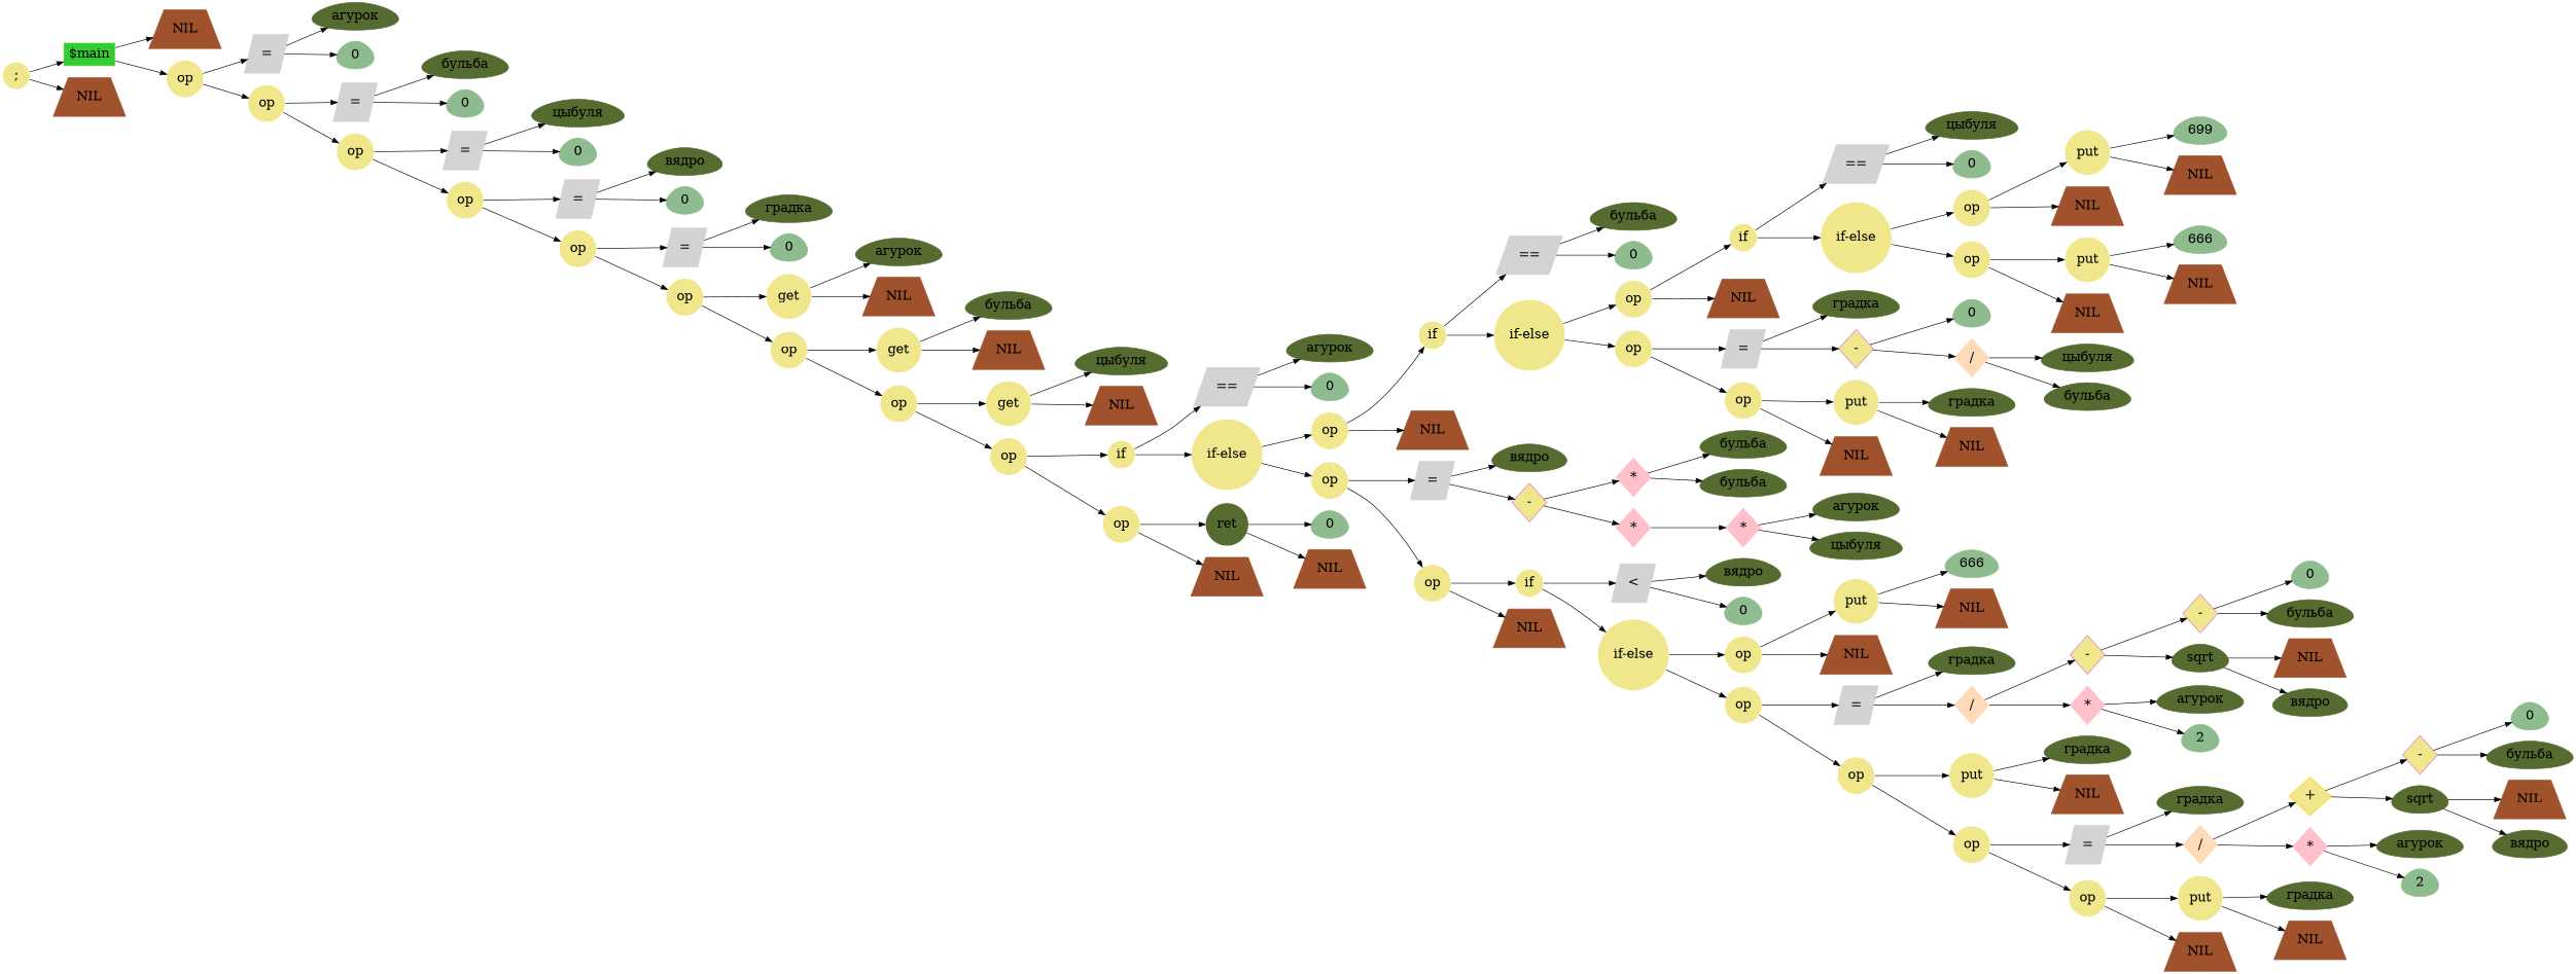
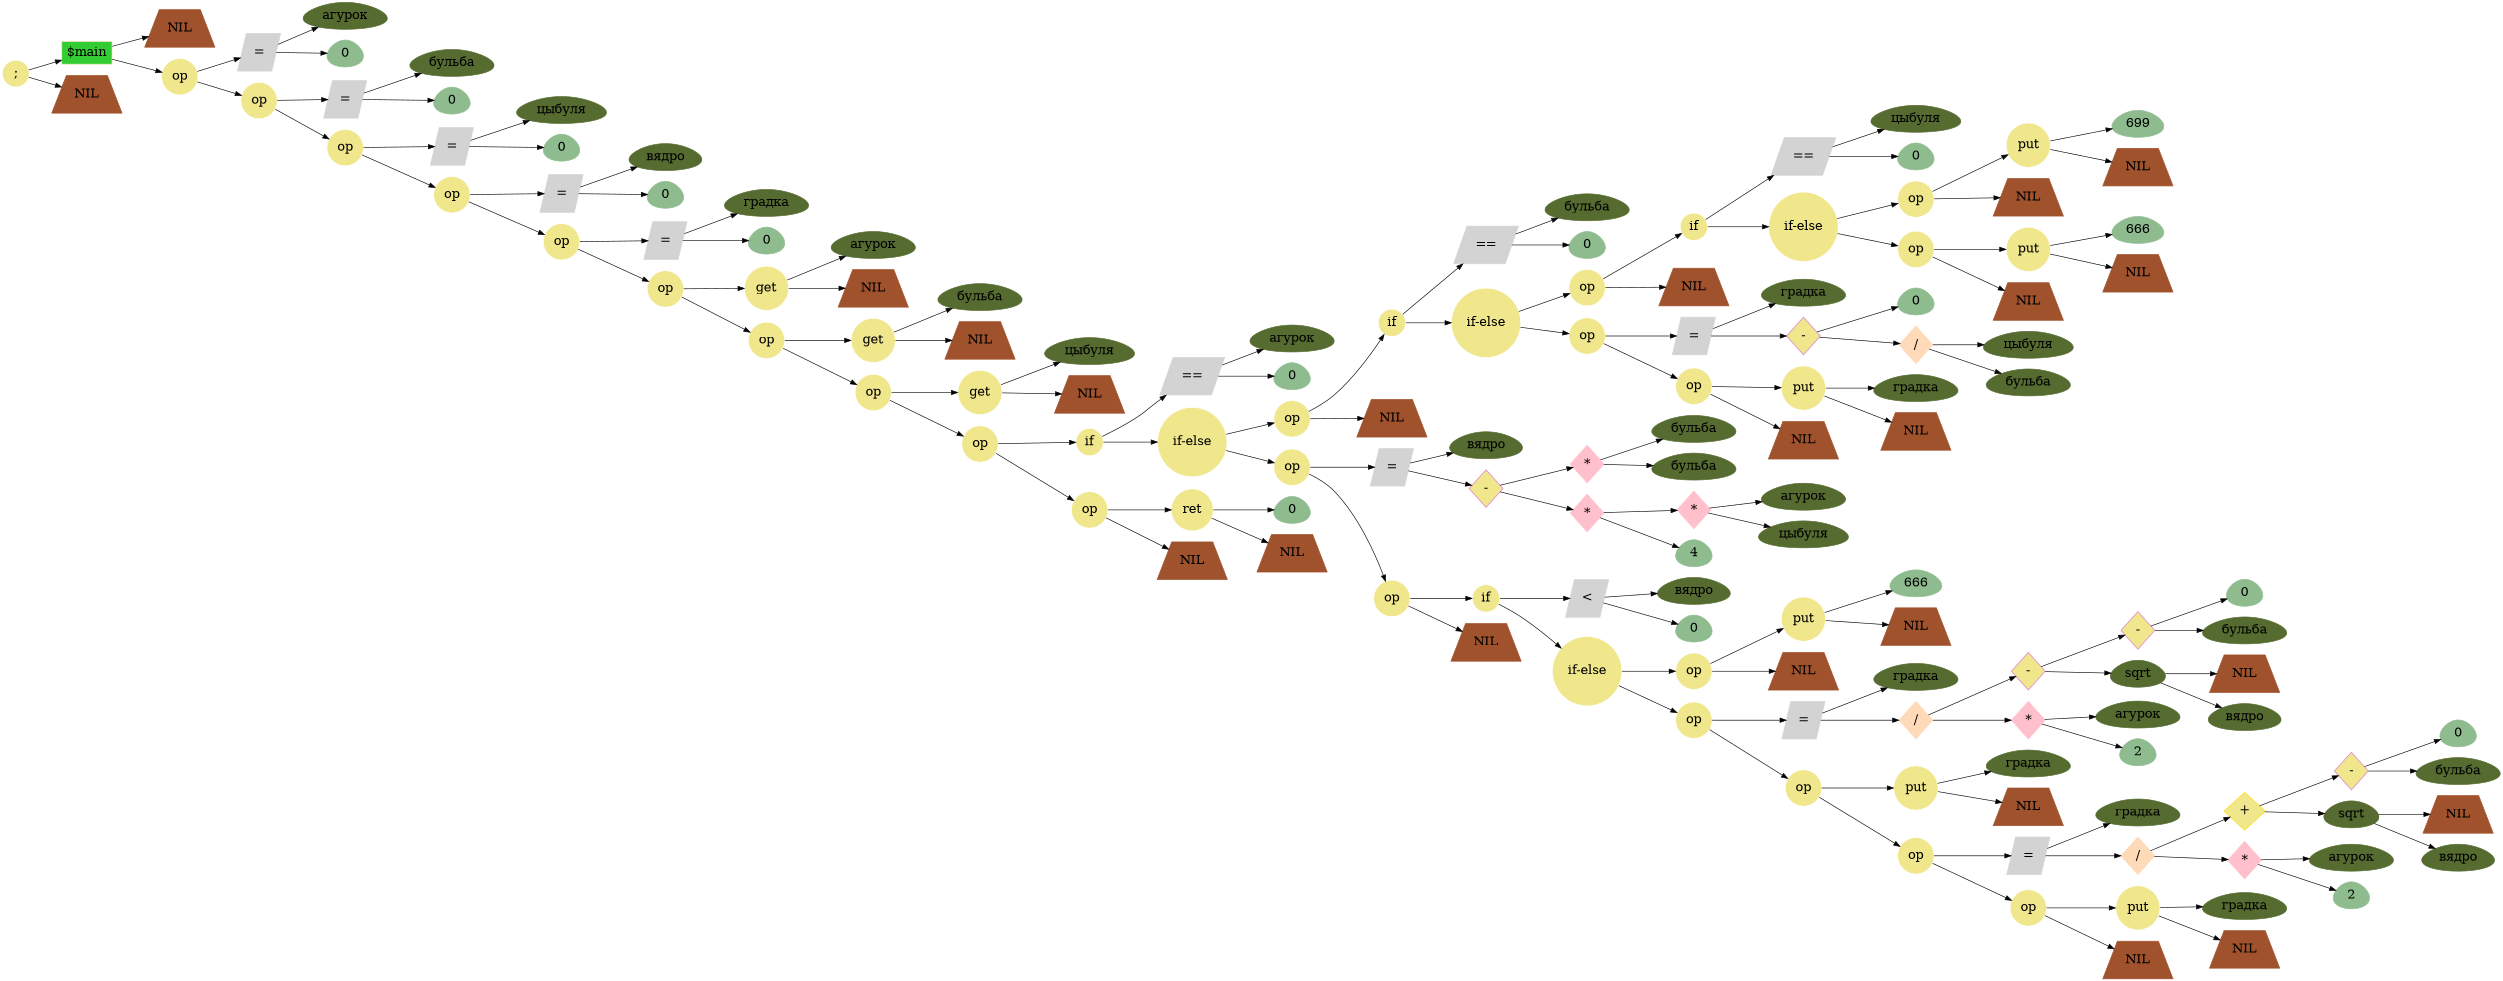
  digraph {
    rankdir=LR
    node [color="#ffffff" fillcolor="#F0E68C" fontsize=20 shape=egg style=filled]
    edge [color="#000000" fontsize=20]
    n1 [label=";" shape=circle]
    n2 [color="#ffe4c4" fillcolor="#32CD32" label="$main" shape=box]
    n3 [color="#A0522D" fillcolor="#A0522D" label=NIL shape=trapezium]
    n4 [color="#A0522D" fillcolor="#A0522D" label=NIL shape=trapezium]
    n5 [label=op shape=circle]
    n6 [color="#D3D3D3" fillcolor="#D3D3D3" label="=" shape=parallelogram]
    n7 [label=op shape=circle]
    n8 [color="#556b2f" fillcolor="#556b2f" label="агурок"]
    n9 [color="#8fbc8f" fillcolor="#8fbc8f" label=0]
    n10 [color="#D3D3D3" fillcolor="#D3D3D3" label="=" shape=parallelogram]
    n11 [label=op shape=circle]
    n12 [color="#556b2f" fillcolor="#556b2f" label="бульба"]
    n13 [color="#8fbc8f" fillcolor="#8fbc8f" label=0]
    n14 [color="#D3D3D3" fillcolor="#D3D3D3" label="=" shape=parallelogram]
    n15 [label=op shape=circle]
    n16 [color="#556b2f" fillcolor="#556b2f" label="цыбуля"]
    n17 [color="#8fbc8f" fillcolor="#8fbc8f" label=0]
    n18 [color="#D3D3D3" fillcolor="#D3D3D3" label="=" shape=parallelogram]
    n19 [label=op shape=circle]
    n20 [color="#556b2f" fillcolor="#556b2f" label="вядро"]
    n21 [color="#8fbc8f" fillcolor="#8fbc8f" label=0]
    n22 [color="#D3D3D3" fillcolor="#D3D3D3" label="=" shape=parallelogram]
    n23 [label=op shape=circle]
    n24 [color="#556b2f" fillcolor="#556b2f" label="градка"]
    n25 [color="#8fbc8f" fillcolor="#8fbc8f" label=0]
    n26 [label=get shape=circle]
    n27 [label=op shape=circle]
    n28 [color="#556b2f" fillcolor="#556b2f" label="агурок"]
    n29 [color="#A0522D" fillcolor="#A0522D" label=NIL shape=trapezium]
    n30 [label=get shape=circle]
    n31 [label=op shape=circle]
    n32 [color="#556b2f" fillcolor="#556b2f" label="бульба"]
    n33 [color="#A0522D" fillcolor="#A0522D" label=NIL shape=trapezium]
    n34 [label=get shape=circle]
    n35 [label=op shape=circle]
    n36 [color="#556b2f" fillcolor="#556b2f" label="цыбуля"]
    n37 [color="#A0522D" fillcolor="#A0522D" label=NIL shape=trapezium]
    n38 [label=if shape=circle]
    n39 [label=op shape=circle]
    n40 [color="#D3D3D3" fillcolor="#D3D3D3" label="==" shape=parallelogram]
    n41 [label="if-else" shape=circle]
-   n42 [fillcolor="#556b2f" label=ret shape=circle]
+   n42 [label=ret shape=circle]
    n43 [color="#A0522D" fillcolor="#A0522D" label=NIL shape=trapezium]
    n44 [color="#556b2f" fillcolor="#556b2f" label="агурок"]
    n45 [color="#8fbc8f" fillcolor="#8fbc8f" label=0]
    n46 [label=op shape=circle]
    n47 [label=op shape=circle]
    n48 [label=if shape=circle]
    n49 [color="#A0522D" fillcolor="#A0522D" label=NIL shape=trapezium]
    n50 [color="#D3D3D3" fillcolor="#D3D3D3" label="=" shape=parallelogram]
    n51 [label=op shape=circle]
    n52 [color="#D3D3D3" fillcolor="#D3D3D3" label="==" shape=parallelogram]
    n53 [label="if-else" shape=circle]
    n54 [color="#556b2f" fillcolor="#556b2f" label="бульба"]
    n55 [color="#8fbc8f" fillcolor="#8fbc8f" label=0]
    n56 [label=op shape=circle]
    n57 [label=op shape=circle]
    n58 [label=if shape=circle]
    n59 [color="#A0522D" fillcolor="#A0522D" label=NIL shape=trapezium]
    n60 [color="#D3D3D3" fillcolor="#D3D3D3" label="=" shape=parallelogram]
    n61 [label=op shape=circle]
    n62 [color="#D3D3D3" fillcolor="#D3D3D3" label="==" shape=parallelogram]
    n63 [label="if-else" shape=circle]
    n64 [color="#556b2f" fillcolor="#556b2f" label="цыбуля"]
    n65 [color="#8fbc8f" fillcolor="#8fbc8f" label=0]
    n66 [label=op shape=circle]
    n67 [label=op shape=circle]
    n68 [label=put shape=circle]
    n69 [color="#A0522D" fillcolor="#A0522D" label=NIL shape=trapezium]
    n70 [label=put shape=circle]
    n71 [color="#A0522D" fillcolor="#A0522D" label=NIL shape=trapezium]
    n72 [color="#8fbc8f" fillcolor="#8fbc8f" label=699]
    n73 [color="#A0522D" fillcolor="#A0522D" label=NIL shape=trapezium]
    n74 [color="#8fbc8f" fillcolor="#8fbc8f" label=666]
    n75 [color="#A0522D" fillcolor="#A0522D" label=NIL shape=trapezium]
    n76 [color="#556b2f" fillcolor="#556b2f" label="градка"]
    n77 [color="#da70d6" label="-" shape=diamond]
    n78 [label=put shape=circle]
    n79 [color="#A0522D" fillcolor="#A0522D" label=NIL shape=trapezium]
    n80 [color="#8fbc8f" fillcolor="#8fbc8f" label=0]
    n81 [color="#ffdab9" fillcolor="#FFDAB9" label="/" shape=diamond]
    n82 [color="#556b2f" fillcolor="#556b2f" label="цыбуля"]
    n83 [color="#556b2f" fillcolor="#556b2f" label="бульба"]
    n84 [color="#556b2f" fillcolor="#556b2f" label="градка"]
    n85 [color="#A0522D" fillcolor="#A0522D" label=NIL shape=trapezium]
    n86 [color="#556b2f" fillcolor="#556b2f" label="вядро"]
    n87 [color="#da70d6" label="-" shape=diamond]
    n88 [label=if shape=circle]
    n89 [color="#A0522D" fillcolor="#A0522D" label=NIL shape=trapezium]
    n90 [color="#FFC0CB" fillcolor="#FFC0CB" label="*" shape=diamond]
    n91 [color="#FFC0CB" fillcolor="#FFC0CB" label="*" shape=diamond]
    n92 [color="#556b2f" fillcolor="#556b2f" label="бульба"]
    n93 [color="#556b2f" fillcolor="#556b2f" label="бульба"]
    n94 [color="#FFC0CB" fillcolor="#FFC0CB" label="*" shape=diamond]
+   n95 [color="#8fbc8f" fillcolor="#8fbc8f" label=4]
    n96 [color="#556b2f" fillcolor="#556b2f" label="агурок"]
    n97 [color="#556b2f" fillcolor="#556b2f" label="цыбуля"]
    n98 [color="#D3D3D3" fillcolor="#D3D3D3" label="<" shape=parallelogram]
    n99 [label="if-else" shape=circle]
    n100 [color="#556b2f" fillcolor="#556b2f" label="вядро"]
    n101 [color="#8fbc8f" fillcolor="#8fbc8f" label=0]
    n102 [label=op shape=circle]
    n103 [label=op shape=circle]
    n104 [label=put shape=circle]
    n105 [color="#A0522D" fillcolor="#A0522D" label=NIL shape=trapezium]
    n106 [color="#D3D3D3" fillcolor="#D3D3D3" label="=" shape=parallelogram]
    n107 [label=op shape=circle]
    n108 [color="#8fbc8f" fillcolor="#8fbc8f" label=666]
    n109 [color="#A0522D" fillcolor="#A0522D" label=NIL shape=trapezium]
    n110 [color="#556b2f" fillcolor="#556b2f" label="градка"]
    n111 [color="#ffdab9" fillcolor="#FFDAB9" label="/" shape=diamond]
    n112 [label=put shape=circle]
    n113 [label=op shape=circle]
    n114 [color="#da70d6" label="-" shape=diamond]
    n115 [color="#FFC0CB" fillcolor="#FFC0CB" label="*" shape=diamond]
    n116 [color="#da70d6" label="-" shape=diamond]
    n117 [color="#556b2f" fillcolor="#556b2f" label=sqrt]
    n118 [color="#556b2f" fillcolor="#556b2f" label="агурок"]
    n119 [color="#8fbc8f" fillcolor="#8fbc8f" label=2]
    n120 [color="#8fbc8f" fillcolor="#8fbc8f" label=0]
    n121 [color="#556b2f" fillcolor="#556b2f" label="бульба"]
    n122 [color="#A0522D" fillcolor="#A0522D" label=NIL shape=trapezium]
    n123 [color="#556b2f" fillcolor="#556b2f" label="вядро"]
    n124 [color="#556b2f" fillcolor="#556b2f" label="градка"]
    n125 [color="#A0522D" fillcolor="#A0522D" label=NIL shape=trapezium]
    n126 [color="#D3D3D3" fillcolor="#D3D3D3" label="=" shape=parallelogram]
    n127 [label=op shape=circle]
    n128 [color="#556b2f" fillcolor="#556b2f" label="градка"]
    n129 [color="#ffdab9" fillcolor="#FFDAB9" label="/" shape=diamond]
    n130 [label=put shape=circle]
    n131 [color="#A0522D" fillcolor="#A0522D" label=NIL shape=trapezium]
    n132 [color="#FFD700" label="+" shape=diamond]
    n133 [color="#FFC0CB" fillcolor="#FFC0CB" label="*" shape=diamond]
    n134 [color="#da70d6" label="-" shape=diamond]
    n135 [color="#556b2f" fillcolor="#556b2f" label=sqrt]
    n136 [color="#556b2f" fillcolor="#556b2f" label="агурок"]
    n137 [color="#8fbc8f" fillcolor="#8fbc8f" label=2]
    n138 [color="#8fbc8f" fillcolor="#8fbc8f" label=0]
    n139 [color="#556b2f" fillcolor="#556b2f" label="бульба"]
    n140 [color="#A0522D" fillcolor="#A0522D" label=NIL shape=trapezium]
    n141 [color="#556b2f" fillcolor="#556b2f" label="вядро"]
    n142 [color="#556b2f" fillcolor="#556b2f" label="градка"]
    n143 [color="#A0522D" fillcolor="#A0522D" label=NIL shape=trapezium]
    n144 [color="#8fbc8f" fillcolor="#8fbc8f" label=0]
    n145 [color="#A0522D" fillcolor="#A0522D" label=NIL shape=trapezium]
    n1 -> n2
    n1 -> n3
    n2 -> n4
    n2 -> n5
    n5 -> n6
    n5 -> n7
    n6 -> n8
    n6 -> n9
    n7 -> n10
    n7 -> n11
    n10 -> n12
    n10 -> n13
    n11 -> n14
    n11 -> n15
    n14 -> n16
    n14 -> n17
    n15 -> n18
    n15 -> n19
    n18 -> n20
    n18 -> n21
    n19 -> n22
    n19 -> n23
    n22 -> n24
    n22 -> n25
    n23 -> n26
    n23 -> n27
    n26 -> n28
    n26 -> n29
    n27 -> n30
    n27 -> n31
    n30 -> n32
    n30 -> n33
    n31 -> n34
    n31 -> n35
    n34 -> n36
    n34 -> n37
    n35 -> n38
    n35 -> n39
    n38 -> n40
    n38 -> n41
    n39 -> n42
    n39 -> n43
    n40 -> n44
    n40 -> n45
    n41 -> n46
    n41 -> n47
    n42 -> n144
    n42 -> n145
    n46 -> n48
    n46 -> n49
    n47 -> n50
    n47 -> n51
    n48 -> n52
    n48 -> n53
    n50 -> n86
    n50 -> n87
    n51 -> n88
    n51 -> n89
    n52 -> n54
    n52 -> n55
    n53 -> n56
    n53 -> n57
    n56 -> n58
    n56 -> n59
    n57 -> n60
    n57 -> n61
    n58 -> n62
    n58 -> n63
    n60 -> n76
    n60 -> n77
    n61 -> n78
    n61 -> n79
    n62 -> n64
    n62 -> n65
    n63 -> n66
    n63 -> n67
    n66 -> n68
    n66 -> n69
    n67 -> n70
    n67 -> n71
    n68 -> n72
    n68 -> n73
    n70 -> n74
    n70 -> n75
    n77 -> n80
    n77 -> n81
    n78 -> n84
    n78 -> n85
    n81 -> n82
    n81 -> n83
    n87 -> n90
    n87 -> n91
    n88 -> n98
    n88 -> n99
    n90 -> n92
    n90 -> n93
    n91 -> n94
+   n91 -> n95
    n94 -> n96
    n94 -> n97
    n98 -> n100
    n98 -> n101
    n99 -> n102
    n99 -> n103
    n102 -> n104
    n102 -> n105
    n103 -> n106
    n103 -> n107
    n104 -> n108
    n104 -> n109
    n106 -> n110
    n106 -> n111
    n107 -> n112
    n107 -> n113
    n111 -> n114
    n111 -> n115
    n112 -> n124
    n112 -> n125
    n113 -> n126
    n113 -> n127
    n114 -> n116
    n114 -> n117
    n115 -> n118
    n115 -> n119
    n116 -> n120
    n116 -> n121
    n117 -> n122
    n117 -> n123
    n126 -> n128
    n126 -> n129
    n127 -> n130
    n127 -> n131
    n129 -> n132
    n129 -> n133
    n130 -> n142
    n130 -> n143
    n132 -> n134
    n132 -> n135
    n133 -> n136
    n133 -> n137
    n134 -> n138
    n134 -> n139
    n135 -> n140
    n135 -> n141
  }
